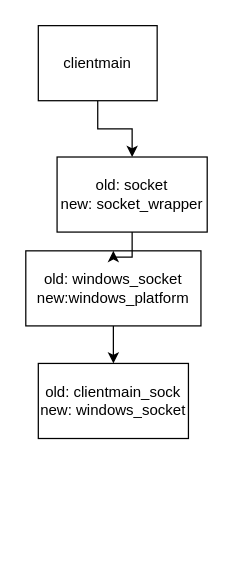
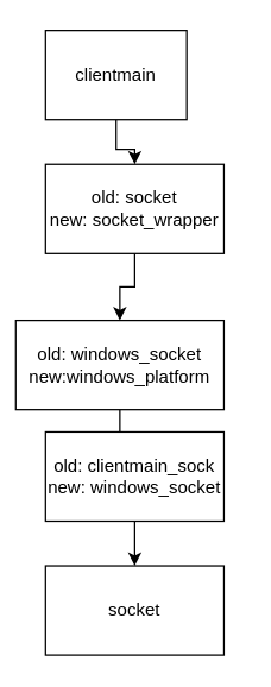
  <mxCell id="0" />
  <mxCell id="1" parent="0" />
  <mxCell id="2" style="edgeStyle=orthogonalEdgeStyle;rounded=0;orthogonalLoop=1;jettySize=auto;html=1;entryX=0.5;entryY=0;entryDx=0;entryDy=0;" edge="1" parent="1" source="3" target="10"><mxGeometry relative="1" as="geometry" /></mxCell>
  <mxCell id="3" value="clientmain" style="rounded=0;whiteSpace=wrap;html=1;" vertex="1" parent="1"><mxGeometry x="30" y="20" width="95" height="60" as="geometry" /></mxCell>
  <mxCell id="4" value="" style="edgeStyle=orthogonalEdgeStyle;rounded=0;orthogonalLoop=1;jettySize=auto;html=1;" edge="1" parent="1" source="5" target="7"><mxGeometry relative="1" as="geometry" /></mxCell>
- <mxCell id="5" value="old: windows_socket&lt;br&gt;new:windows_platform" style="whiteSpace=wrap;html=1;rounded=0;" vertex="1" parent="1"><mxGeometry x="20" y="200" width="140" height="60" as="geometry" /></mxCell>
+ <mxCell id="5" value="old: windows_socket&lt;br&gt;new:windows_platform" style="whiteSpace=wrap;html=1;rounded=0;" vertex="1" parent="1"><mxGeometry x="10" y="215" width="140" height="60" as="geometry" /></mxCell>
+ <mxCell id="6" value="" style="edgeStyle=orthogonalEdgeStyle;rounded=0;orthogonalLoop=1;jettySize=auto;html=1;" edge="1" parent="1" source="7" target="8"><mxGeometry relative="1" as="geometry" /></mxCell>
  <mxCell id="7" value="old: clientmain_sock&lt;br&gt;new: windows_socket" style="whiteSpace=wrap;html=1;rounded=0;" vertex="1" parent="1"><mxGeometry x="30" y="290" width="120" height="60" as="geometry" /></mxCell>
+ <mxCell id="8" value="socket" style="whiteSpace=wrap;html=1;rounded=0;" vertex="1" parent="1"><mxGeometry x="30" y="380" width="120" height="60" as="geometry" /></mxCell>
  <mxCell id="9" value="" style="edgeStyle=orthogonalEdgeStyle;rounded=0;orthogonalLoop=1;jettySize=auto;html=1;" edge="1" parent="1" source="10" target="5"><mxGeometry relative="1" as="geometry" /></mxCell>
- <mxCell id="10" value="old: socket&lt;br&gt;new: socket_wrapper" style="whiteSpace=wrap;html=1;rounded=0;" vertex="1" parent="1"><mxGeometry x="45" y="125" width="120" height="60" as="geometry" /></mxCell>
+ <mxCell id="10" value="old: socket&lt;br&gt;new: socket_wrapper" style="whiteSpace=wrap;html=1;rounded=0;" vertex="1" parent="1"><mxGeometry x="30" y="110" width="120" height="60" as="geometry" /></mxCell>
